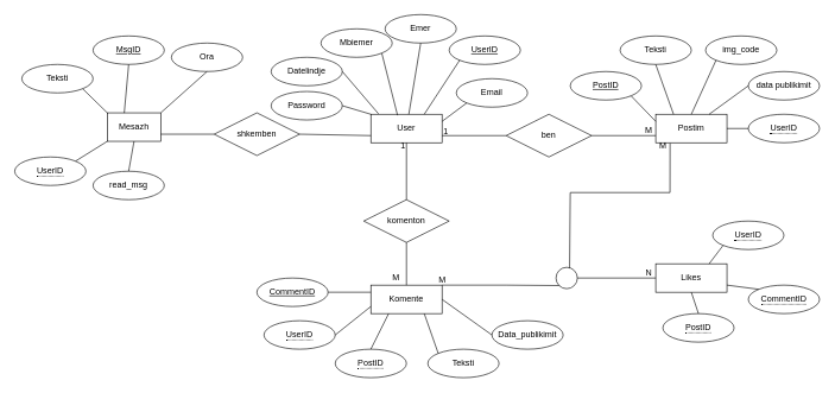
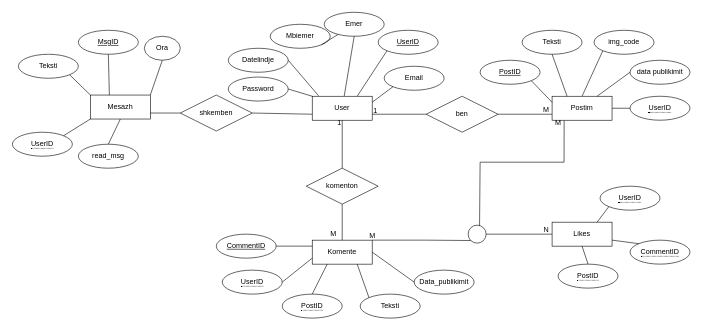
  <mxCell id="0" />
  <mxCell id="1" parent="0" />
  <mxCell id="2" value="User" style="whiteSpace=wrap;html=1;align=center;" vertex="1" parent="1"><mxGeometry x="520" y="160" width="100" height="40" as="geometry" /></mxCell>
  <mxCell id="3" value="Emer" style="ellipse;whiteSpace=wrap;html=1;align=center;" vertex="1" parent="1"><mxGeometry x="540" y="20" width="100" height="40" as="geometry" /></mxCell>
  <mxCell id="4" value="UserID" style="ellipse;whiteSpace=wrap;html=1;align=center;fontStyle=4;" vertex="1" parent="1"><mxGeometry x="630" y="50" width="100" height="40" as="geometry" /></mxCell>
  <mxCell id="5" value="Mbiemer" style="ellipse;whiteSpace=wrap;html=1;align=center;" vertex="1" parent="1"><mxGeometry x="450" y="40" width="100" height="40" as="geometry" /></mxCell>
  <mxCell id="6" value="Datelindje" style="ellipse;whiteSpace=wrap;html=1;align=center;" vertex="1" parent="1"><mxGeometry x="380" y="80" width="100" height="40" as="geometry" /></mxCell>
  <mxCell id="7" value="Email" style="ellipse;whiteSpace=wrap;html=1;align=center;" vertex="1" parent="1"><mxGeometry x="640" y="110" width="100" height="40" as="geometry" /></mxCell>
  <mxCell id="8" value="Password" style="ellipse;whiteSpace=wrap;html=1;align=center;" vertex="1" parent="1"><mxGeometry x="380" y="128" width="100" height="40" as="geometry" /></mxCell>
  <mxCell id="9" value="" style="endArrow=none;html=1;rounded=0;exitX=1;exitY=0.5;exitDx=0;exitDy=0;entryX=0;entryY=0;entryDx=0;entryDy=0;" edge="1" parent="1" source="8" target="2"><mxGeometry relative="1" as="geometry"><mxPoint x="500" y="220" as="sourcePoint" /><mxPoint x="660" y="220" as="targetPoint" /></mxGeometry></mxCell>
  <mxCell id="10" value="" style="endArrow=none;html=1;rounded=0;exitX=1;exitY=0.5;exitDx=0;exitDy=0;entryX=0.108;entryY=-0.015;entryDx=0;entryDy=0;entryPerimeter=0;" edge="1" parent="1" source="6" target="2"><mxGeometry relative="1" as="geometry"><mxPoint x="470" y="120" as="sourcePoint" /><mxPoint x="630" y="120" as="targetPoint" /></mxGeometry></mxCell>
- <mxCell id="11" value="" style="endArrow=none;html=1;rounded=0;exitX=1;exitY=1;exitDx=0;exitDy=0;entryX=0.375;entryY=0.038;entryDx=0;entryDy=0;entryPerimeter=0;" edge="1" parent="1" source="5" target="2"><mxGeometry relative="1" as="geometry"><mxPoint x="530" y="80" as="sourcePoint" /><mxPoint x="690" y="80" as="targetPoint" /></mxGeometry></mxCell>
+ <mxCell id="11" value="" style="endArrow=none;html=1;rounded=0;exitX=1;exitY=1;exitDx=0;exitDy=0;" edge="1" parent="1" source="5" target="3"><mxGeometry relative="1" as="geometry"><mxPoint x="530" y="80" as="sourcePoint" /><mxPoint x="690" y="80" as="targetPoint" /></mxGeometry></mxCell>
  <mxCell id="12" value="" style="endArrow=none;html=1;rounded=0;exitX=0.5;exitY=1;exitDx=0;exitDy=0;" edge="1" parent="1" source="3" target="2"><mxGeometry relative="1" as="geometry"><mxPoint x="560" y="70" as="sourcePoint" /><mxPoint x="720" y="70" as="targetPoint" /></mxGeometry></mxCell>
  <mxCell id="13" value="" style="endArrow=none;html=1;rounded=0;exitX=0.75;exitY=0;exitDx=0;exitDy=0;entryX=0;entryY=1;entryDx=0;entryDy=0;" edge="1" parent="1" source="2" target="4"><mxGeometry relative="1" as="geometry"><mxPoint x="620" y="130" as="sourcePoint" /><mxPoint x="780" y="130" as="targetPoint" /></mxGeometry></mxCell>
  <mxCell id="14" value="" style="endArrow=none;html=1;rounded=0;exitX=1;exitY=0.25;exitDx=0;exitDy=0;entryX=0;entryY=1;entryDx=0;entryDy=0;" edge="1" parent="1" source="2" target="7"><mxGeometry relative="1" as="geometry"><mxPoint x="660" y="170" as="sourcePoint" /><mxPoint x="820" y="170" as="targetPoint" /></mxGeometry></mxCell>
  <mxCell id="15" value="Komente" style="whiteSpace=wrap;html=1;align=center;" vertex="1" parent="1"><mxGeometry x="520" y="400" width="100" height="40" as="geometry" /></mxCell>
  <mxCell id="16" value="Likes" style="whiteSpace=wrap;html=1;align=center;" vertex="1" parent="1"><mxGeometry x="920" y="370" width="100" height="40" as="geometry" /></mxCell>
- <mxCell id="17" value="Mesazh" style="whiteSpace=wrap;html=1;align=center;" vertex="1" parent="1"><mxGeometry x="150" y="158" width="75" height="40" as="geometry" /></mxCell>
+ <mxCell id="17" value="Mesazh" style="whiteSpace=wrap;html=1;align=center;" vertex="1" parent="1"><mxGeometry x="150" y="158" width="100" height="40" as="geometry" /></mxCell>
  <mxCell id="18" value="Postim" style="whiteSpace=wrap;html=1;align=center;" vertex="1" parent="1"><mxGeometry x="920" y="160" width="100" height="40" as="geometry" /></mxCell>
  <mxCell id="19" value="PostID" style="ellipse;whiteSpace=wrap;html=1;align=center;fontStyle=4;" vertex="1" parent="1"><mxGeometry x="800" y="100" width="100" height="40" as="geometry" /></mxCell>
  <mxCell id="20" value="Teksti" style="ellipse;whiteSpace=wrap;html=1;align=center;" vertex="1" parent="1"><mxGeometry x="30" y="90" width="100" height="40" as="geometry" /></mxCell>
  <mxCell id="21" value="data publikimit" style="ellipse;whiteSpace=wrap;html=1;align=center;" vertex="1" parent="1"><mxGeometry x="1050" y="100" width="100" height="40" as="geometry" /></mxCell>
  <mxCell id="22" value="img_code" style="ellipse;whiteSpace=wrap;html=1;align=center;" vertex="1" parent="1"><mxGeometry x="990" y="50" width="100" height="40" as="geometry" /></mxCell>
  <mxCell id="23" value="Teksti" style="ellipse;whiteSpace=wrap;html=1;align=center;" vertex="1" parent="1"><mxGeometry x="870" y="50" width="100" height="40" as="geometry" /></mxCell>
  <mxCell id="24" value="&lt;span style=&quot;border-bottom: 1px dotted&quot;&gt;UserID&lt;/span&gt;" style="ellipse;whiteSpace=wrap;html=1;align=center;" vertex="1" parent="1"><mxGeometry x="1050" y="160" width="100" height="40" as="geometry" /></mxCell>
  <mxCell id="25" value="" style="endArrow=none;html=1;rounded=0;exitX=1;exitY=0.75;exitDx=0;exitDy=0;entryX=0;entryY=0.5;entryDx=0;entryDy=0;" edge="1" parent="1" source="2" target="26"><mxGeometry relative="1" as="geometry"><mxPoint x="660" y="200" as="sourcePoint" /><mxPoint x="720" y="190" as="targetPoint" /></mxGeometry></mxCell>
  <mxCell id="26" value="ben" style="shape=rhombus;perimeter=rhombusPerimeter;whiteSpace=wrap;html=1;align=center;" vertex="1" parent="1"><mxGeometry x="710" y="160" width="120" height="60" as="geometry" /></mxCell>
  <mxCell id="27" value="" style="endArrow=none;html=1;rounded=0;exitX=1;exitY=0.5;exitDx=0;exitDy=0;entryX=0;entryY=0.75;entryDx=0;entryDy=0;" edge="1" parent="1" source="26" target="18"><mxGeometry relative="1" as="geometry"><mxPoint x="760" y="220" as="sourcePoint" /><mxPoint x="920" y="220" as="targetPoint" /></mxGeometry></mxCell>
  <mxCell id="28" value="" style="endArrow=none;html=1;rounded=0;exitX=1;exitY=1;exitDx=0;exitDy=0;entryX=0;entryY=0.25;entryDx=0;entryDy=0;" edge="1" parent="1" source="19" target="18"><mxGeometry relative="1" as="geometry"><mxPoint x="950" y="130" as="sourcePoint" /><mxPoint x="1110" y="130" as="targetPoint" /></mxGeometry></mxCell>
  <mxCell id="29" value="" style="endArrow=none;html=1;rounded=0;exitX=0.5;exitY=1;exitDx=0;exitDy=0;entryX=0.25;entryY=0;entryDx=0;entryDy=0;" edge="1" parent="1" source="23" target="18"><mxGeometry relative="1" as="geometry"><mxPoint x="920" y="110" as="sourcePoint" /><mxPoint x="1080" y="110" as="targetPoint" /></mxGeometry></mxCell>
  <mxCell id="30" value="" style="endArrow=none;html=1;rounded=0;exitX=0.5;exitY=0;exitDx=0;exitDy=0;entryX=0;entryY=1;entryDx=0;entryDy=0;" edge="1" parent="1" source="18" target="22"><mxGeometry relative="1" as="geometry"><mxPoint x="980" y="120" as="sourcePoint" /><mxPoint x="1140" y="120" as="targetPoint" /></mxGeometry></mxCell>
  <mxCell id="31" value="" style="endArrow=none;html=1;rounded=0;exitX=0.75;exitY=0;exitDx=0;exitDy=0;entryX=0;entryY=0.5;entryDx=0;entryDy=0;" edge="1" parent="1" source="18" target="21"><mxGeometry relative="1" as="geometry"><mxPoint x="1010" y="140" as="sourcePoint" /><mxPoint x="1170" y="140" as="targetPoint" /></mxGeometry></mxCell>
  <mxCell id="32" value="" style="endArrow=none;html=1;rounded=0;exitX=1;exitY=0.5;exitDx=0;exitDy=0;entryX=0;entryY=0.5;entryDx=0;entryDy=0;" edge="1" parent="1" source="18" target="24"><mxGeometry relative="1" as="geometry"><mxPoint x="1050" y="180" as="sourcePoint" /><mxPoint x="1210" y="180" as="targetPoint" /></mxGeometry></mxCell>
  <mxCell id="33" value="1" style="text;html=1;align=center;verticalAlign=middle;resizable=0;points=[];autosize=1;strokeColor=none;fillColor=none;" vertex="1" parent="1"><mxGeometry x="610" y="170" width="30" height="30" as="geometry" /></mxCell>
  <mxCell id="34" value="M" style="text;html=1;align=center;verticalAlign=middle;resizable=0;points=[];autosize=1;strokeColor=none;fillColor=none;" vertex="1" parent="1"><mxGeometry x="895" y="168" width="30" height="30" as="geometry" /></mxCell>
  <mxCell id="35" value="CommentID" style="ellipse;whiteSpace=wrap;html=1;align=center;fontStyle=4;" vertex="1" parent="1"><mxGeometry x="360" y="390" width="100" height="40" as="geometry" /></mxCell>
  <mxCell id="36" value="&lt;span style=&quot;border-bottom: 1px dotted&quot;&gt;UserID&lt;/span&gt;" style="ellipse;whiteSpace=wrap;html=1;align=center;" vertex="1" parent="1"><mxGeometry x="370" y="450" width="100" height="40" as="geometry" /></mxCell>
  <mxCell id="37" value="&lt;span style=&quot;border-bottom: 1px dotted&quot;&gt;PostID&lt;/span&gt;" style="ellipse;whiteSpace=wrap;html=1;align=center;" vertex="1" parent="1"><mxGeometry x="470" y="490" width="100" height="40" as="geometry" /></mxCell>
  <mxCell id="38" value="Data_publikimit" style="ellipse;whiteSpace=wrap;html=1;align=center;" vertex="1" parent="1"><mxGeometry x="690" y="450" width="100" height="40" as="geometry" /></mxCell>
  <mxCell id="39" value="Teksti" style="ellipse;whiteSpace=wrap;html=1;align=center;" vertex="1" parent="1"><mxGeometry x="600" y="490" width="100" height="40" as="geometry" /></mxCell>
  <mxCell id="40" value="" style="endArrow=none;html=1;rounded=0;exitX=1;exitY=0.5;exitDx=0;exitDy=0;entryX=0;entryY=0.25;entryDx=0;entryDy=0;" edge="1" parent="1" source="35" target="15"><mxGeometry relative="1" as="geometry"><mxPoint x="490" y="460" as="sourcePoint" /><mxPoint x="650" y="460" as="targetPoint" /></mxGeometry></mxCell>
  <mxCell id="41" value="" style="endArrow=none;html=1;rounded=0;exitX=1;exitY=0.5;exitDx=0;exitDy=0;entryX=0;entryY=0.75;entryDx=0;entryDy=0;" edge="1" parent="1" source="36" target="15"><mxGeometry relative="1" as="geometry"><mxPoint x="480" y="460" as="sourcePoint" /><mxPoint x="640" y="460" as="targetPoint" /></mxGeometry></mxCell>
  <mxCell id="42" value="" style="endArrow=none;html=1;rounded=0;exitX=0.5;exitY=0;exitDx=0;exitDy=0;entryX=0.25;entryY=1;entryDx=0;entryDy=0;" edge="1" parent="1" source="37" target="15"><mxGeometry relative="1" as="geometry"><mxPoint x="540" y="470" as="sourcePoint" /><mxPoint x="700" y="470" as="targetPoint" /></mxGeometry></mxCell>
  <mxCell id="43" value="" style="endArrow=none;html=1;rounded=0;exitX=0;exitY=0;exitDx=0;exitDy=0;entryX=0.75;entryY=1;entryDx=0;entryDy=0;" edge="1" parent="1" source="39" target="15"><mxGeometry relative="1" as="geometry"><mxPoint x="630" y="450" as="sourcePoint" /><mxPoint x="790" y="450" as="targetPoint" /></mxGeometry></mxCell>
  <mxCell id="44" value="" style="endArrow=none;html=1;rounded=0;exitX=1;exitY=0.5;exitDx=0;exitDy=0;entryX=0;entryY=0.5;entryDx=0;entryDy=0;" edge="1" parent="1" source="15" target="38"><mxGeometry relative="1" as="geometry"><mxPoint x="660" y="420" as="sourcePoint" /><mxPoint x="820" y="420" as="targetPoint" /></mxGeometry></mxCell>
  <mxCell id="45" value="komenton" style="shape=rhombus;perimeter=rhombusPerimeter;whiteSpace=wrap;html=1;align=center;" vertex="1" parent="1"><mxGeometry x="510" y="280" width="120" height="60" as="geometry" /></mxCell>
  <mxCell id="46" value="" style="endArrow=none;html=1;rounded=0;exitX=0.5;exitY=1;exitDx=0;exitDy=0;entryX=0.5;entryY=0;entryDx=0;entryDy=0;" edge="1" parent="1" source="2" target="45"><mxGeometry relative="1" as="geometry"><mxPoint x="590" y="240" as="sourcePoint" /><mxPoint x="750" y="240" as="targetPoint" /></mxGeometry></mxCell>
  <mxCell id="47" value="" style="endArrow=none;html=1;rounded=0;exitX=0.5;exitY=1;exitDx=0;exitDy=0;entryX=0.5;entryY=0;entryDx=0;entryDy=0;" edge="1" parent="1" source="45" target="15"><mxGeometry relative="1" as="geometry"><mxPoint x="580" y="350" as="sourcePoint" /><mxPoint x="740" y="350" as="targetPoint" /></mxGeometry></mxCell>
  <mxCell id="48" value="" style="ellipse;whiteSpace=wrap;html=1;aspect=fixed;" vertex="1" parent="1"><mxGeometry x="780" y="375" width="30" height="30" as="geometry" /></mxCell>
  <mxCell id="49" value="" style="endArrow=none;html=1;rounded=0;exitX=1;exitY=0;exitDx=0;exitDy=0;entryX=0;entryY=1;entryDx=0;entryDy=0;" edge="1" parent="1" source="15" target="48"><mxGeometry relative="1" as="geometry"><mxPoint x="680" y="390" as="sourcePoint" /><mxPoint x="840" y="390" as="targetPoint" /><Array as="points"><mxPoint x="710" y="400" /></Array></mxGeometry></mxCell>
  <mxCell id="50" value="" style="endArrow=none;html=1;rounded=0;exitX=0.635;exitY=0.036;exitDx=0;exitDy=0;entryX=0.201;entryY=1.016;entryDx=0;entryDy=0;entryPerimeter=0;exitPerimeter=0;" edge="1" parent="1" source="48" target="18"><mxGeometry relative="1" as="geometry"><mxPoint x="860" y="250" as="sourcePoint" /><mxPoint x="1020" y="250" as="targetPoint" /><Array as="points"><mxPoint x="800" y="270" /><mxPoint x="940" y="270" /></Array></mxGeometry></mxCell>
  <mxCell id="51" value="" style="endArrow=none;html=1;rounded=0;exitX=1;exitY=0.5;exitDx=0;exitDy=0;entryX=0;entryY=0.5;entryDx=0;entryDy=0;" edge="1" parent="1" source="48" target="16"><mxGeometry relative="1" as="geometry"><mxPoint x="840" y="360" as="sourcePoint" /><mxPoint x="1000" y="360" as="targetPoint" /></mxGeometry></mxCell>
  <mxCell id="52" value="&lt;span style=&quot;border-bottom: 1px dotted&quot;&gt;UserID&lt;/span&gt;" style="ellipse;whiteSpace=wrap;html=1;align=center;" vertex="1" parent="1"><mxGeometry x="1000" y="310" width="100" height="40" as="geometry" /></mxCell>
  <mxCell id="53" value="&lt;span style=&quot;border-bottom: 1px dotted&quot;&gt;CommentID&lt;/span&gt;" style="ellipse;whiteSpace=wrap;html=1;align=center;" vertex="1" parent="1"><mxGeometry x="1050" y="400" width="100" height="40" as="geometry" /></mxCell>
  <mxCell id="54" value="&lt;span style=&quot;border-bottom: 1px dotted&quot;&gt;PostID&lt;/span&gt;" style="ellipse;whiteSpace=wrap;html=1;align=center;" vertex="1" parent="1"><mxGeometry x="930" y="440" width="100" height="40" as="geometry" /></mxCell>
  <mxCell id="55" value="" style="endArrow=none;html=1;rounded=0;exitX=0.75;exitY=0;exitDx=0;exitDy=0;entryX=0;entryY=1;entryDx=0;entryDy=0;" edge="1" parent="1" source="16" target="52"><mxGeometry relative="1" as="geometry"><mxPoint x="1000" y="360" as="sourcePoint" /><mxPoint x="1160" y="360" as="targetPoint" /></mxGeometry></mxCell>
  <mxCell id="56" value="" style="endArrow=none;html=1;rounded=0;exitX=1;exitY=0.75;exitDx=0;exitDy=0;entryX=0;entryY=0;entryDx=0;entryDy=0;" edge="1" parent="1" source="16" target="53"><mxGeometry relative="1" as="geometry"><mxPoint x="1050" y="400" as="sourcePoint" /><mxPoint x="1210" y="400" as="targetPoint" /></mxGeometry></mxCell>
  <mxCell id="57" value="" style="endArrow=none;html=1;rounded=0;exitX=0.5;exitY=0;exitDx=0;exitDy=0;entryX=0.5;entryY=1;entryDx=0;entryDy=0;" edge="1" parent="1" source="54" target="16"><mxGeometry relative="1" as="geometry"><mxPoint x="960" y="440" as="sourcePoint" /><mxPoint x="1120" y="440" as="targetPoint" /></mxGeometry></mxCell>
  <mxCell id="58" value="1" style="text;html=1;align=center;verticalAlign=middle;resizable=0;points=[];autosize=1;strokeColor=none;fillColor=none;" vertex="1" parent="1"><mxGeometry x="550" y="190" width="30" height="30" as="geometry" /></mxCell>
  <mxCell id="59" value="M" style="text;html=1;align=center;verticalAlign=middle;resizable=0;points=[];autosize=1;strokeColor=none;fillColor=none;" vertex="1" parent="1"><mxGeometry x="540" y="375" width="30" height="30" as="geometry" /></mxCell>
  <mxCell id="60" value="N" style="text;html=1;align=center;verticalAlign=middle;resizable=0;points=[];autosize=1;strokeColor=none;fillColor=none;" vertex="1" parent="1"><mxGeometry x="895" y="368" width="30" height="30" as="geometry" /></mxCell>
  <mxCell id="61" value="M" style="text;html=1;align=center;verticalAlign=middle;resizable=0;points=[];autosize=1;strokeColor=none;fillColor=none;" vertex="1" parent="1"><mxGeometry x="915" y="190" width="30" height="30" as="geometry" /></mxCell>
  <mxCell id="62" value="M" style="text;html=1;align=center;verticalAlign=middle;resizable=0;points=[];autosize=1;strokeColor=none;fillColor=none;" vertex="1" parent="1"><mxGeometry x="605" y="378" width="30" height="30" as="geometry" /></mxCell>
  <mxCell id="63" value="MsgID" style="ellipse;whiteSpace=wrap;html=1;align=center;fontStyle=4;" vertex="1" parent="1"><mxGeometry x="130" y="50" width="100" height="40" as="geometry" /></mxCell>
- <mxCell id="64" value="Ora" style="ellipse;whiteSpace=wrap;html=1;align=center;" vertex="1" parent="1"><mxGeometry x="240" y="60" width="100" height="40" as="geometry" /></mxCell>
+ <mxCell id="64" value="Ora" style="ellipse;whiteSpace=wrap;html=1;align=center;" vertex="1" parent="1"><mxGeometry x="240" y="60" width="60" height="40" as="geometry" /></mxCell>
  <mxCell id="65" value="&lt;span style=&quot;border-bottom: 1px dotted&quot;&gt;UserID&lt;/span&gt;" style="ellipse;whiteSpace=wrap;html=1;align=center;" vertex="1" parent="1"><mxGeometry x="20" y="220" width="100" height="40" as="geometry" /></mxCell>
  <mxCell id="66" value="read_msg" style="ellipse;whiteSpace=wrap;html=1;align=center;" vertex="1" parent="1"><mxGeometry x="130" y="240" width="100" height="40" as="geometry" /></mxCell>
  <mxCell id="67" value="shkemben" style="shape=rhombus;perimeter=rhombusPerimeter;whiteSpace=wrap;html=1;align=center;" vertex="1" parent="1"><mxGeometry x="300" y="158" width="120" height="60" as="geometry" /></mxCell>
  <mxCell id="68" value="" style="endArrow=none;html=1;rounded=0;exitX=1;exitY=0.5;exitDx=0;exitDy=0;entryX=0;entryY=0.75;entryDx=0;entryDy=0;" edge="1" parent="1" source="67" target="2"><mxGeometry relative="1" as="geometry"><mxPoint x="440" y="190" as="sourcePoint" /><mxPoint x="600" y="190" as="targetPoint" /></mxGeometry></mxCell>
  <mxCell id="69" value="" style="endArrow=none;html=1;rounded=0;exitX=1;exitY=0.75;exitDx=0;exitDy=0;entryX=0;entryY=0.5;entryDx=0;entryDy=0;" edge="1" parent="1" source="17" target="67"><mxGeometry relative="1" as="geometry"><mxPoint x="240" y="220" as="sourcePoint" /><mxPoint x="400" y="220" as="targetPoint" /></mxGeometry></mxCell>
  <mxCell id="70" value="" style="endArrow=none;html=1;rounded=0;exitX=1;exitY=0;exitDx=0;exitDy=0;entryX=0.5;entryY=1;entryDx=0;entryDy=0;" edge="1" parent="1" source="17" target="64"><mxGeometry relative="1" as="geometry"><mxPoint x="220" y="130" as="sourcePoint" /><mxPoint x="380" y="130" as="targetPoint" /></mxGeometry></mxCell>
  <mxCell id="71" value="" style="endArrow=none;html=1;rounded=0;exitX=0.317;exitY=0.004;exitDx=0;exitDy=0;exitPerimeter=0;entryX=0.5;entryY=1;entryDx=0;entryDy=0;" edge="1" parent="1" source="17" target="63"><mxGeometry relative="1" as="geometry"><mxPoint y="140" as="sourcePoint" x="180" /><mxPoint x="340" y="140" as="targetPoint" /></mxGeometry></mxCell>
  <mxCell id="72" value="" style="endArrow=none;html=1;rounded=0;exitX=1;exitY=1;exitDx=0;exitDy=0;entryX=0;entryY=0;entryDx=0;entryDy=0;" edge="1" parent="1" source="20" target="17"><mxGeometry relative="1" as="geometry"><mxPoint x="120" y="170" as="sourcePoint" /><mxPoint x="280" y="170" as="targetPoint" /></mxGeometry></mxCell>
  <mxCell id="73" value="" style="endArrow=none;html=1;rounded=0;exitX=1;exitY=0;exitDx=0;exitDy=0;entryX=0;entryY=1;entryDx=0;entryDy=0;" edge="1" parent="1" source="65" target="17"><mxGeometry relative="1" as="geometry"><mxPoint x="110" y="210" as="sourcePoint" /><mxPoint x="270" y="210" as="targetPoint" /></mxGeometry></mxCell>
  <mxCell id="74" value="" style="endArrow=none;html=1;rounded=0;exitX=0.5;exitY=0;exitDx=0;exitDy=0;entryX=0.5;entryY=1;entryDx=0;entryDy=0;" edge="1" parent="1" source="66" target="17"><mxGeometry relative="1" as="geometry"><mxPoint x="190" y="230" as="sourcePoint" /><mxPoint x="350" y="230" as="targetPoint" /></mxGeometry></mxCell>
